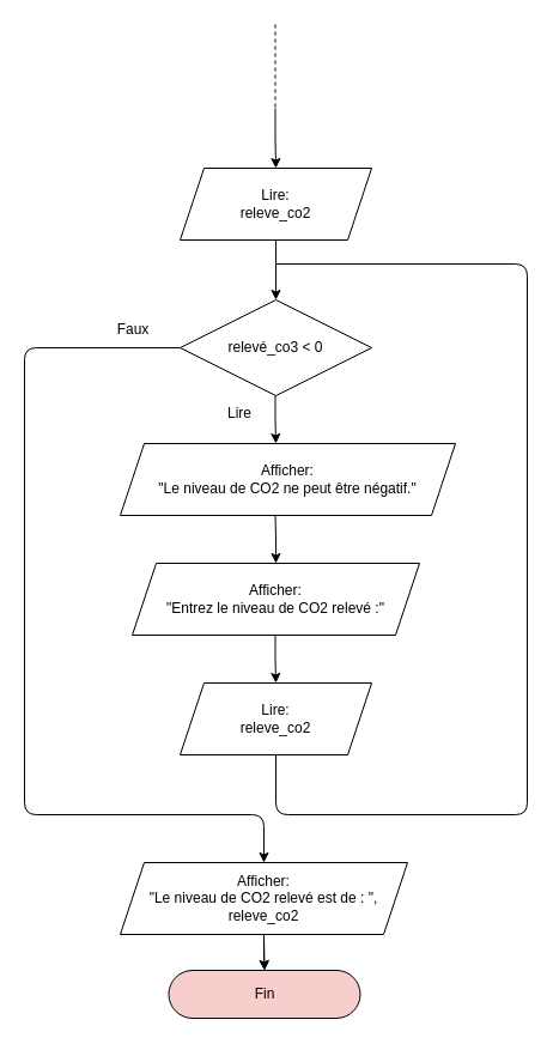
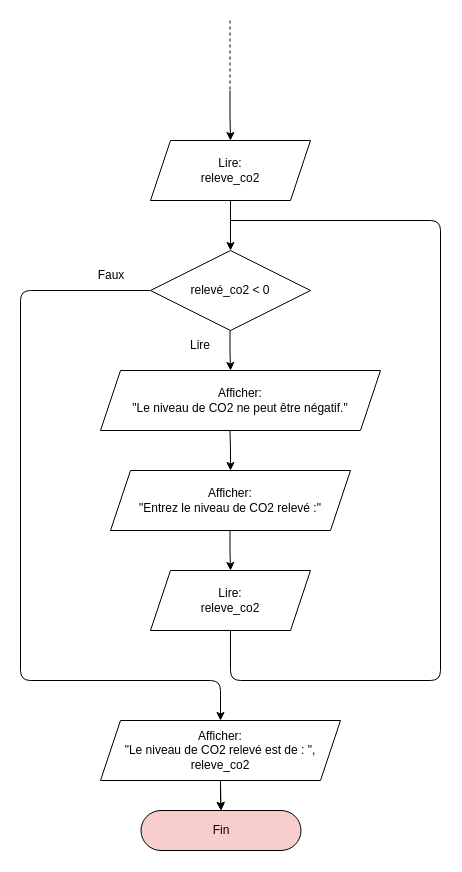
  <mxCell id="0" />
  <mxCell id="1" parent="0" />
  <mxCell id="2" value="" style="edgeStyle=orthogonalEdgeStyle;rounded=0;orthogonalLoop=1;jettySize=auto;html=1;strokeColor=#000000;" parent="1" source="3" target="4" edge="1"><mxGeometry relative="1" as="geometry" /></mxCell>
  <mxCell id="3" value="Lire:&lt;div&gt;releve_co2&lt;br&gt;&lt;/div&gt;" style="shape=parallelogram;perimeter=parallelogramPerimeter;whiteSpace=wrap;html=1;fixedSize=1;" parent="1" vertex="1"><mxGeometry x="150" y="140" width="160" height="60" as="geometry" /></mxCell>
- <mxCell id="4" value="relevé_co3 &amp;lt; 0" style="rhombus;whiteSpace=wrap;html=1;" parent="1" vertex="1"><mxGeometry x="150" y="250" width="160" height="80" as="geometry" /></mxCell>
+ <mxCell id="4" value="relevé_co2 &amp;lt; 0" style="rhombus;whiteSpace=wrap;html=1;" parent="1" vertex="1"><mxGeometry x="150" y="250" width="160" height="80" as="geometry" /></mxCell>
  <mxCell id="5" value="Afficher:&lt;div&gt;&quot;Le niveau de CO2 ne peut être négatif.&quot;&lt;/div&gt;" style="shape=parallelogram;perimeter=parallelogramPerimeter;whiteSpace=wrap;html=1;fixedSize=1;" parent="1" vertex="1"><mxGeometry x="100" y="370" width="280" height="60" as="geometry" /></mxCell>
  <mxCell id="6" value="" style="edgeStyle=orthogonalEdgeStyle;rounded=0;orthogonalLoop=1;jettySize=auto;html=1;strokeColor=#000000;" parent="1" edge="1"><mxGeometry relative="1" as="geometry"><mxPoint x="229.5" y="90" as="sourcePoint" /><mxPoint x="230" y="140" as="targetPoint" /><Array as="points"><mxPoint x="230" y="115" /><mxPoint x="230" y="115" /></Array></mxGeometry></mxCell>
  <mxCell id="7" value="" style="edgeStyle=orthogonalEdgeStyle;rounded=0;orthogonalLoop=1;jettySize=auto;html=1;strokeColor=#000000;" parent="1" edge="1"><mxGeometry relative="1" as="geometry"><mxPoint x="229.5" y="330" as="sourcePoint" /><mxPoint x="230" y="370" as="targetPoint" /><Array as="points"><mxPoint x="230" y="350" /><mxPoint x="230" y="350" /></Array></mxGeometry></mxCell>
  <mxCell id="8" value="" style="edgeStyle=orthogonalEdgeStyle;rounded=0;orthogonalLoop=1;jettySize=auto;html=1;strokeColor=#000000;entryX=0.5;entryY=0;entryDx=0;entryDy=0;" parent="1" target="10" edge="1"><mxGeometry relative="1" as="geometry"><mxPoint x="229.5" y="430" as="sourcePoint" /><mxPoint x="230" y="480" as="targetPoint" /></mxGeometry></mxCell>
  <mxCell id="9" value="Lire:&lt;div&gt;releve_co2&lt;br&gt;&lt;/div&gt;" style="shape=parallelogram;perimeter=parallelogramPerimeter;whiteSpace=wrap;html=1;fixedSize=1;" parent="1" vertex="1"><mxGeometry x="150" y="570" width="160" height="60" as="geometry" /></mxCell>
  <mxCell id="10" value="Afficher:&lt;div&gt;&quot;Entrez le niveau de CO2 relevé :&quot;&lt;/div&gt;" style="shape=parallelogram;perimeter=parallelogramPerimeter;whiteSpace=wrap;html=1;fixedSize=1;" parent="1" vertex="1"><mxGeometry x="110" y="470" width="240" height="60" as="geometry" /></mxCell>
  <mxCell id="11" value="" style="edgeStyle=orthogonalEdgeStyle;rounded=0;orthogonalLoop=1;jettySize=auto;html=1;strokeColor=#000000;" parent="1" edge="1"><mxGeometry relative="1" as="geometry"><mxPoint x="229.5" y="530" as="sourcePoint" /><mxPoint x="230" y="570" as="targetPoint" /><Array as="points"><mxPoint x="230" y="550" /><mxPoint x="230" y="550" /></Array></mxGeometry></mxCell>
  <mxCell id="12" value="Lire" style="text;html=1;align=center;verticalAlign=middle;whiteSpace=wrap;rounded=0;" parent="1" vertex="1"><mxGeometry x="170" y="330" width="60" height="30" as="geometry" /></mxCell>
  <mxCell id="13" value="" style="edgeStyle=orthogonalEdgeStyle;rounded=0;orthogonalLoop=1;jettySize=auto;html=1;" parent="1" source="14" target="16" edge="1"><mxGeometry relative="1" as="geometry" /></mxCell>
  <mxCell id="14" value="Afficher:&lt;div&gt;&quot;Le niveau de CO2 relevé est de : &quot;, releve_co2&lt;/div&gt;" style="shape=parallelogram;perimeter=parallelogramPerimeter;whiteSpace=wrap;html=1;fixedSize=1;" parent="1" vertex="1"><mxGeometry x="100" y="720" width="240" height="60" as="geometry" /></mxCell>
  <mxCell id="15" value="Faux" style="text;html=1;align=center;verticalAlign=middle;whiteSpace=wrap;rounded=0;" parent="1" vertex="1"><mxGeometry x="80.5" y="260" width="60" height="30" as="geometry" /></mxCell>
  <mxCell id="16" value="Fin" style="rounded=1;whiteSpace=wrap;html=1;arcSize=50;fillColor=#f8cecc;" parent="1" vertex="1"><mxGeometry x="140.5" y="810" width="160" height="40" as="geometry" /></mxCell>
  <mxCell id="17" value="" style="edgeStyle=orthogonalEdgeStyle;rounded=0;orthogonalLoop=1;jettySize=auto;html=1;strokeColor=#000000;" parent="1" edge="1"><mxGeometry relative="1" as="geometry"><mxPoint x="220" y="781.5" as="sourcePoint" /><mxPoint x="220.5" y="810" as="targetPoint" /></mxGeometry></mxCell>
  <mxCell id="18" value="" style="endArrow=none;dashed=1;html=1;rounded=0;strokeColor=#000000;" parent="1" edge="1"><mxGeometry width="50" height="50" relative="1" as="geometry"><mxPoint x="229.5" y="20" as="sourcePoint" /><mxPoint x="229.5" y="90" as="targetPoint" /></mxGeometry></mxCell>
  <mxCell id="19" value="" style="endArrow=none;html=1;rounded=1;exitX=0.5;exitY=1;exitDx=0;exitDy=0;curved=0;" parent="1" source="9" edge="1"><mxGeometry width="50" height="50" relative="1" as="geometry"><mxPoint x="220" y="530" as="sourcePoint" /><mxPoint x="230" y="220" as="targetPoint" /><Array as="points"><mxPoint x="230" y="680" /><mxPoint x="440" y="680" /><mxPoint x="440" y="220" /></Array></mxGeometry></mxCell>
  <mxCell id="20" value="" style="endArrow=classic;html=1;rounded=1;exitX=0;exitY=0.5;exitDx=0;exitDy=0;curved=0;" parent="1" source="4" target="14" edge="1"><mxGeometry width="50" height="50" relative="1" as="geometry"><mxPoint x="220" y="530" as="sourcePoint" /><mxPoint x="270" y="480" as="targetPoint" /><Array as="points"><mxPoint x="20" y="290" /><mxPoint x="20" y="680" /><mxPoint x="220" y="680" /></Array></mxGeometry></mxCell>
